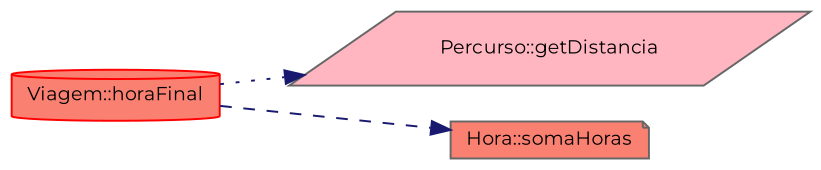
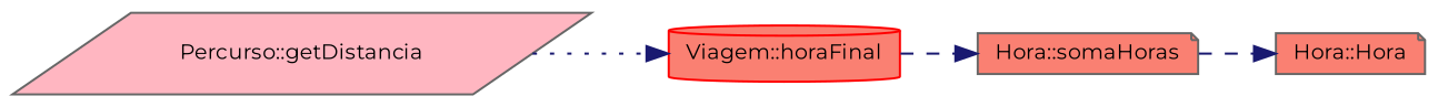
  digraph {
    fontname=Montserrat
    rankdir=LR
    node [color=gray40 fillcolor=salmon fontname=Montserrat fontsize=10 shape=note style=filled]
    edge [color=midnightblue fontname=Montserrat fontsize=10 labelfontname=Helvetica labelfontsize=10 style=dashed]
    n1 [color=red fontcolor=black height=0.2 label="Viagem::horaFinal" shape=cylinder width=0.4]
    n2 [fillcolor=lightpink height=0.2 label="Percurso::getDistancia" shape=parallelogram width=0.4]
    n3 [height=0.2 label="Hora::somaHoras" width=0.4]
-   n1 -> n2 [style=dotted]
+   n4 [height=0.2 label="Hora::Hora" width=0.4]
+   n2 -> n1 [style=dotted]
    n1 -> n3
+   n3 -> n4
  }
